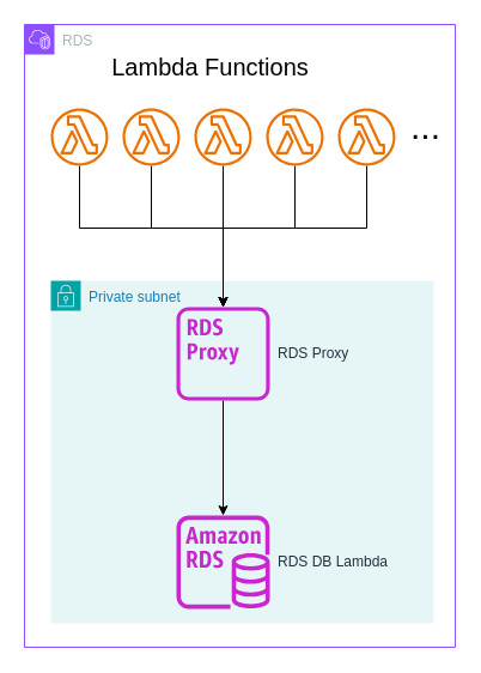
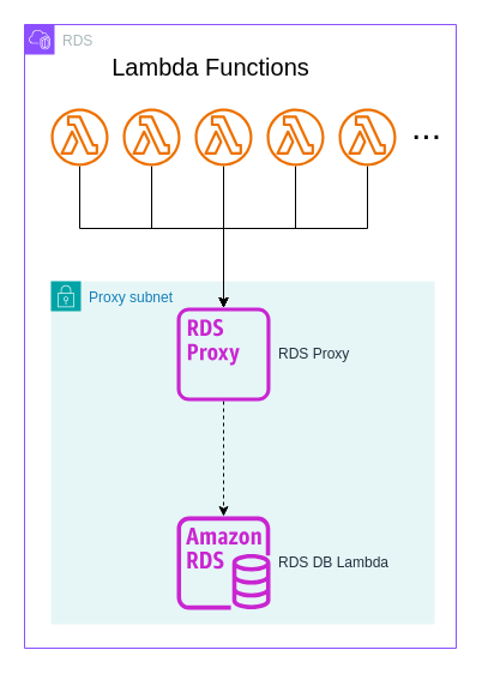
  <mxCell id="0" />
  <mxCell id="1" parent="0" />
  <mxCell id="2" value="RDS" style="points=[[0,0],[0.25,0],[0.5,0],[0.75,0],[1,0],[1,0.25],[1,0.5],[1,0.75],[1,1],[0.75,1],[0.5,1],[0.25,1],[0,1],[0,0.75],[0,0.5],[0,0.25]];outlineConnect=0;gradientColor=none;html=1;whiteSpace=wrap;fontSize=12;fontStyle=0;container=1;pointerEvents=0;collapsible=0;recursiveResize=0;shape=mxgraph.aws4.group;grIcon=mxgraph.aws4.group_vpc2;strokeColor=#8C4FFF;fillColor=none;verticalAlign=top;align=left;spacingLeft=30;fontColor=#AAB7B8;dashed=0;" vertex="1" parent="1"><mxGeometry x="20" y="20" width="360" height="520" as="geometry" /></mxCell>
- <mxCell id="3" value="Private subnet" style="points=[[0,0],[0.25,0],[0.5,0],[0.75,0],[1,0],[1,0.25],[1,0.5],[1,0.75],[1,1],[0.75,1],[0.5,1],[0.25,1],[0,1],[0,0.75],[0,0.5],[0,0.25]];outlineConnect=0;gradientColor=none;html=1;whiteSpace=wrap;fontSize=12;fontStyle=0;container=1;pointerEvents=0;collapsible=0;recursiveResize=0;shape=mxgraph.aws4.group;grIcon=mxgraph.aws4.group_security_group;grStroke=0;strokeColor=#00A4A6;fillColor=#E6F6F7;verticalAlign=top;align=left;spacingLeft=30;fontColor=#147EBA;dashed=0;" vertex="1" parent="2"><mxGeometry x="22" y="214" width="320" height="286" as="geometry" /></mxCell>
+ <mxCell id="3" value="Proxy subnet" style="points=[[0,0],[0.25,0],[0.5,0],[0.75,0],[1,0],[1,0.25],[1,0.5],[1,0.75],[1,1],[0.75,1],[0.5,1],[0.25,1],[0,1],[0,0.75],[0,0.5],[0,0.25]];outlineConnect=0;gradientColor=none;html=1;whiteSpace=wrap;fontSize=12;fontStyle=0;container=1;pointerEvents=0;collapsible=0;recursiveResize=0;shape=mxgraph.aws4.group;grIcon=mxgraph.aws4.group_security_group;grStroke=0;strokeColor=#00A4A6;fillColor=#E6F6F7;verticalAlign=top;align=left;spacingLeft=30;fontColor=#147EBA;dashed=0;" vertex="1" parent="2"><mxGeometry x="22" y="214" width="320" height="286" as="geometry" /></mxCell>
  <mxCell id="4" value="RDS DB Lambda" style="sketch=0;outlineConnect=0;fontColor=#232F3E;gradientColor=none;fillColor=#C925D1;strokeColor=none;dashed=0;verticalLabelPosition=middle;verticalAlign=middle;align=left;html=1;fontSize=12;fontStyle=0;aspect=fixed;pointerEvents=1;shape=mxgraph.aws4.rds_instance;labelPosition=right;spacingLeft=5;" vertex="1" parent="3"><mxGeometry x="105" y="196" width="78" height="78" as="geometry" /></mxCell>
- <mxCell id="5" style="edgeStyle=orthogonalEdgeStyle;rounded=0;orthogonalLoop=1;jettySize=auto;html=1;" edge="1" parent="3" source="6" target="4"><mxGeometry relative="1" as="geometry" /></mxCell>
+ <mxCell id="5" style="edgeStyle=orthogonalEdgeStyle;rounded=0;orthogonalLoop=1;jettySize=auto;html=1;dashed=1;" edge="1" parent="3" source="6" target="4"><mxGeometry relative="1" as="geometry" /></mxCell>
  <mxCell id="6" value="RDS Proxy" style="sketch=0;outlineConnect=0;fontColor=#232F3E;gradientColor=none;fillColor=#C925D1;strokeColor=none;dashed=0;verticalLabelPosition=middle;verticalAlign=middle;align=left;html=1;fontSize=12;fontStyle=0;aspect=fixed;pointerEvents=1;shape=mxgraph.aws4.rds_proxy_alt;labelPosition=right;spacingLeft=5;" vertex="1" parent="3"><mxGeometry x="105" y="22" width="78" height="78" as="geometry" /></mxCell>
  <mxCell id="7" value="Lambda Functions" style="text;html=1;align=center;verticalAlign=middle;resizable=0;points=[];autosize=1;strokeColor=none;fillColor=none;fontSize=20;" vertex="1" parent="2"><mxGeometry x="60" y="15" width="190" height="40" as="geometry" /></mxCell>
  <mxCell id="8" style="edgeStyle=orthogonalEdgeStyle;rounded=0;orthogonalLoop=1;jettySize=auto;html=1;" edge="1" parent="2" source="9" target="6"><mxGeometry relative="1" as="geometry"><Array as="points"><mxPoint x="46" y="170" /><mxPoint x="166" y="170" /></Array></mxGeometry></mxCell>
  <mxCell id="9" value="" style="sketch=0;outlineConnect=0;fontColor=#232F3E;gradientColor=none;fillColor=#ED7100;strokeColor=none;dashed=0;verticalLabelPosition=bottom;verticalAlign=top;align=center;html=1;fontSize=12;fontStyle=0;aspect=fixed;pointerEvents=1;shape=mxgraph.aws4.lambda_function;" vertex="1" parent="2"><mxGeometry x="22" y="70" width="48" height="48" as="geometry" /></mxCell>
  <mxCell id="10" style="edgeStyle=orthogonalEdgeStyle;rounded=0;orthogonalLoop=1;jettySize=auto;html=1;" edge="1" parent="2" source="11" target="6"><mxGeometry relative="1" as="geometry"><Array as="points"><mxPoint x="106" y="170" /><mxPoint x="166" y="170" /></Array></mxGeometry></mxCell>
  <mxCell id="11" value="" style="sketch=0;outlineConnect=0;fontColor=#232F3E;gradientColor=none;fillColor=#ED7100;strokeColor=none;dashed=0;verticalLabelPosition=bottom;verticalAlign=top;align=center;html=1;fontSize=12;fontStyle=0;aspect=fixed;pointerEvents=1;shape=mxgraph.aws4.lambda_function;" vertex="1" parent="2"><mxGeometry x="82" y="70" width="48" height="48" as="geometry" /></mxCell>
  <mxCell id="12" style="edgeStyle=orthogonalEdgeStyle;rounded=0;orthogonalLoop=1;jettySize=auto;html=1;" edge="1" parent="2" source="13" target="6"><mxGeometry relative="1" as="geometry" /></mxCell>
  <mxCell id="13" value="" style="sketch=0;outlineConnect=0;fontColor=#232F3E;gradientColor=none;fillColor=#ED7100;strokeColor=none;dashed=0;verticalLabelPosition=bottom;verticalAlign=top;align=center;html=1;fontSize=12;fontStyle=0;aspect=fixed;pointerEvents=1;shape=mxgraph.aws4.lambda_function;" vertex="1" parent="2"><mxGeometry x="142" y="70" width="48" height="48" as="geometry" /></mxCell>
  <mxCell id="14" style="edgeStyle=orthogonalEdgeStyle;rounded=0;orthogonalLoop=1;jettySize=auto;html=1;" edge="1" parent="2" source="15" target="6"><mxGeometry relative="1" as="geometry"><Array as="points"><mxPoint x="226" y="170" /><mxPoint x="166" y="170" /></Array></mxGeometry></mxCell>
  <mxCell id="15" value="" style="sketch=0;outlineConnect=0;fontColor=#232F3E;gradientColor=none;fillColor=#ED7100;strokeColor=none;dashed=0;verticalLabelPosition=bottom;verticalAlign=top;align=center;html=1;fontSize=12;fontStyle=0;aspect=fixed;pointerEvents=1;shape=mxgraph.aws4.lambda_function;" vertex="1" parent="2"><mxGeometry x="202" y="70" width="48" height="48" as="geometry" /></mxCell>
  <mxCell id="16" style="edgeStyle=orthogonalEdgeStyle;rounded=0;orthogonalLoop=1;jettySize=auto;html=1;" edge="1" parent="2" source="17" target="6"><mxGeometry relative="1" as="geometry"><Array as="points"><mxPoint x="286" y="170" /><mxPoint x="166" y="170" /></Array></mxGeometry></mxCell>
  <mxCell id="17" value="" style="sketch=0;outlineConnect=0;fontColor=#232F3E;gradientColor=none;fillColor=#ED7100;strokeColor=none;dashed=0;verticalLabelPosition=bottom;verticalAlign=top;align=center;html=1;fontSize=12;fontStyle=0;aspect=fixed;pointerEvents=1;shape=mxgraph.aws4.lambda_function;" vertex="1" parent="2"><mxGeometry x="262" y="70" width="48" height="48" as="geometry" /></mxCell>
  <mxCell id="18" value="..." style="text;html=1;align=center;verticalAlign=middle;resizable=0;points=[];autosize=1;strokeColor=none;fillColor=none;fontSize=30;" vertex="1" parent="2"><mxGeometry x="310" y="60" width="50" height="50" as="geometry" /></mxCell>
